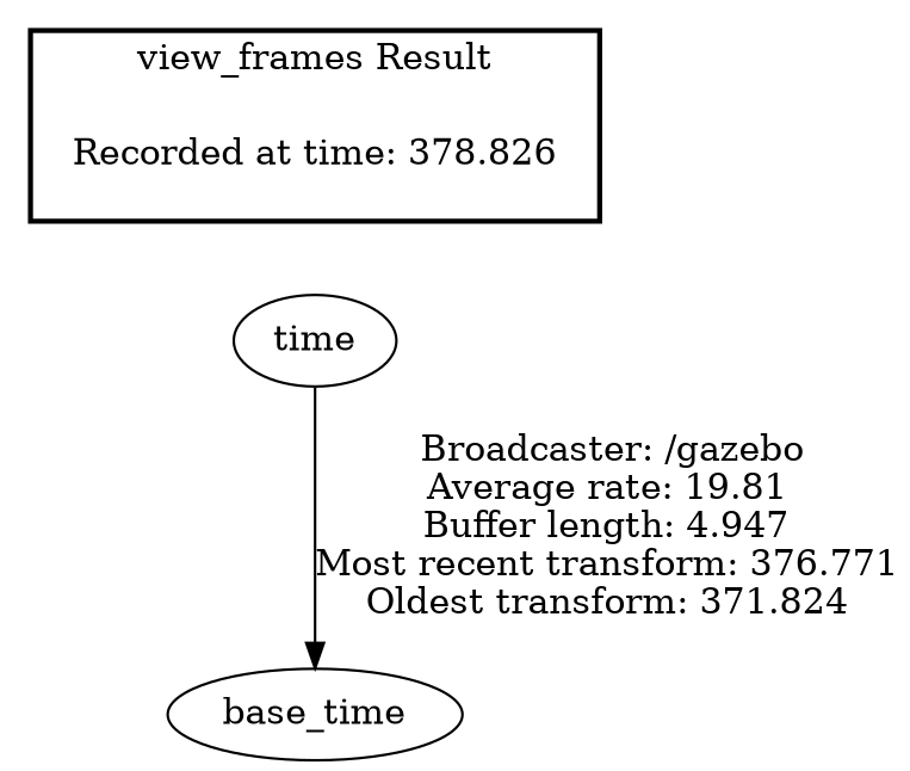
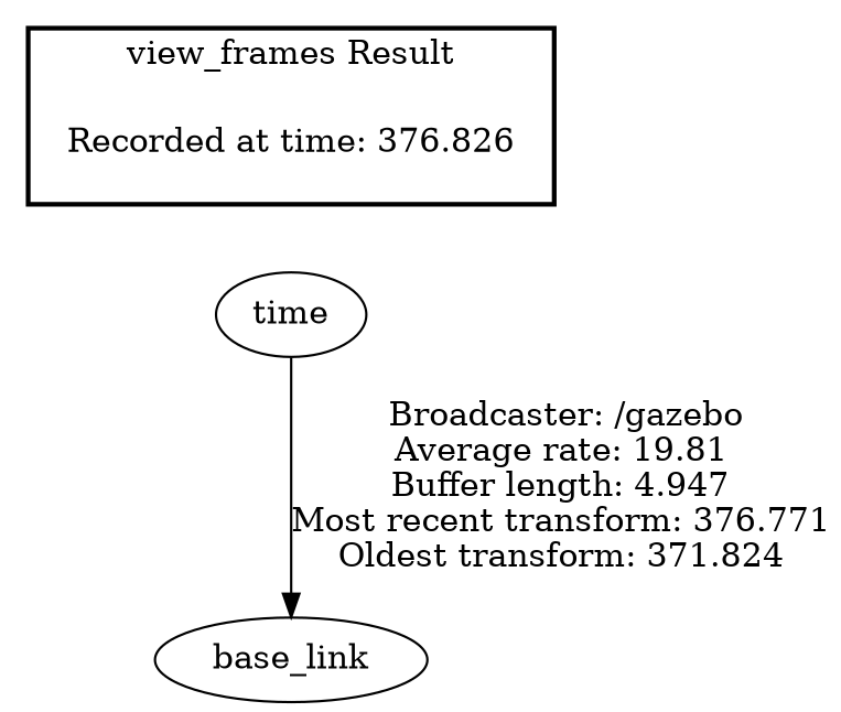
  digraph {
-   "Recorded at time: 376.826" [shape=plaintext label="Recorded at time: 378.826"]
+   "Recorded at time: 376.826" [shape=plaintext]
    n2 [label=time]
-   base_link [label=base_time]
+   base_link
    subgraph cluster_1 {
      color=black
      label="view_frames Result"
      style=bold
      "Recorded at time: 376.826"
    }
    "Recorded at time: 376.826" -> n2 [style=invis]
    n2 -> base_link [label=" Broadcaster: /gazebo\nAverage rate: 19.81\nBuffer length: 4.947\nMost recent transform: 376.771\nOldest transform: 371.824\n"]
  }
